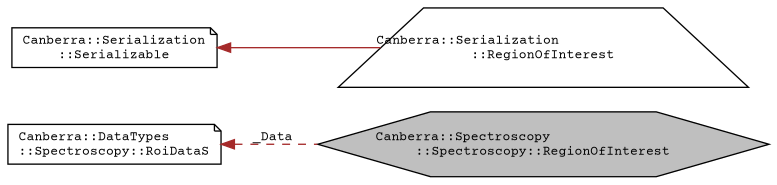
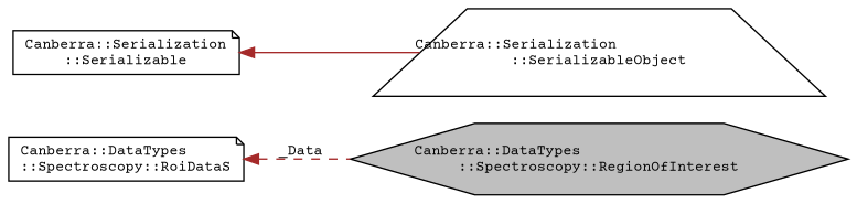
  digraph {
    fontname="Courier Prime"
    rankdir=LR
    node [color=black fillcolor=white fontname="Courier Prime" fontsize=10 shape=note style=filled]
    edge [color=brown dir=back fontname="Courier Prime" fontsize=10 labelfontname=Helvetica labelfontsize=10]
-   n1 [fillcolor=grey75 fontcolor=black height=0.2 label="Canberra::Spectroscopy\l::Spectroscopy::RegionOfInterest" shape=hexagon width=0.4]
-   n2 [height=0.2 label="Canberra::Serialization\l::RegionOfInterest" shape=trapezium width=0.4]
+   n1 [fillcolor=grey75 fontcolor=black height=0.2 label="Canberra::DataTypes\l::Spectroscopy::RegionOfInterest" shape=hexagon width=0.4]
+   n2 [height=0.2 label="Canberra::Serialization\l::SerializableObject" shape=trapezium width=0.4]
    n3 [height=0.2 label="Canberra::Serialization\l::Serializable" width=0.4]
    n4 [height=0.2 label="Canberra::DataTypes\l::Spectroscopy::RoiDataS" width=0.4]
    n3 -> n2 [style=solid]
    n4 -> n1 [label=" _Data" style=dashed]
  }
